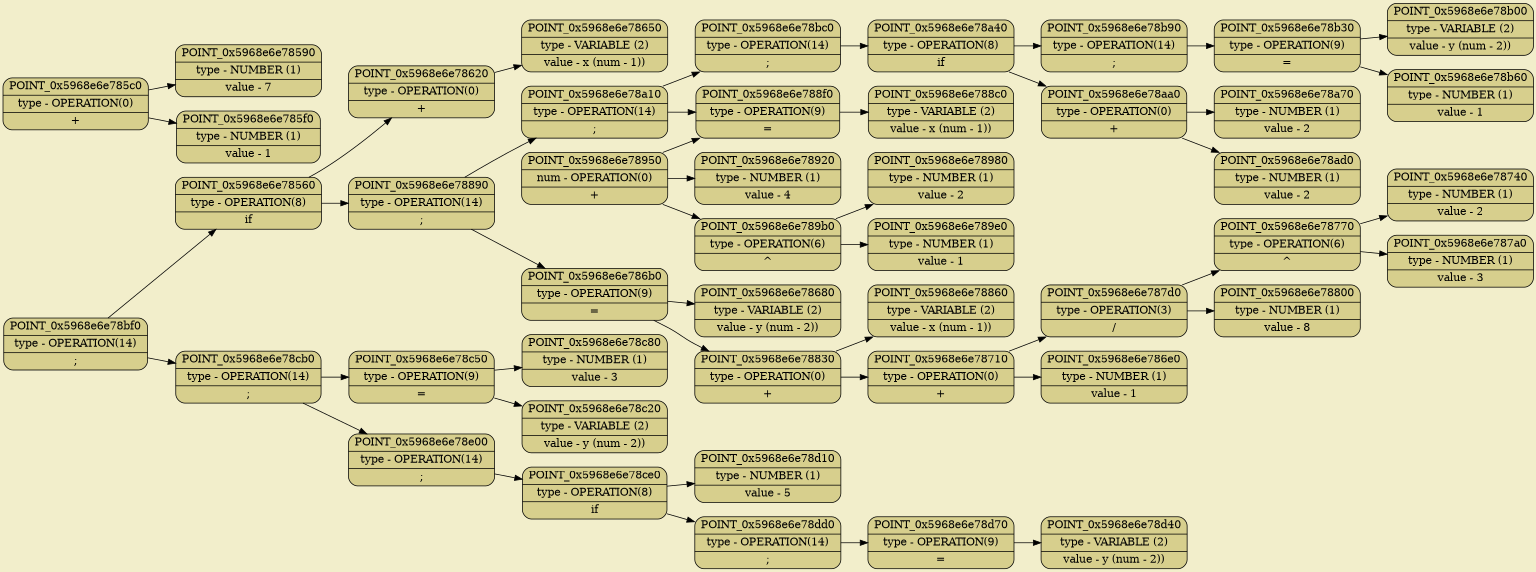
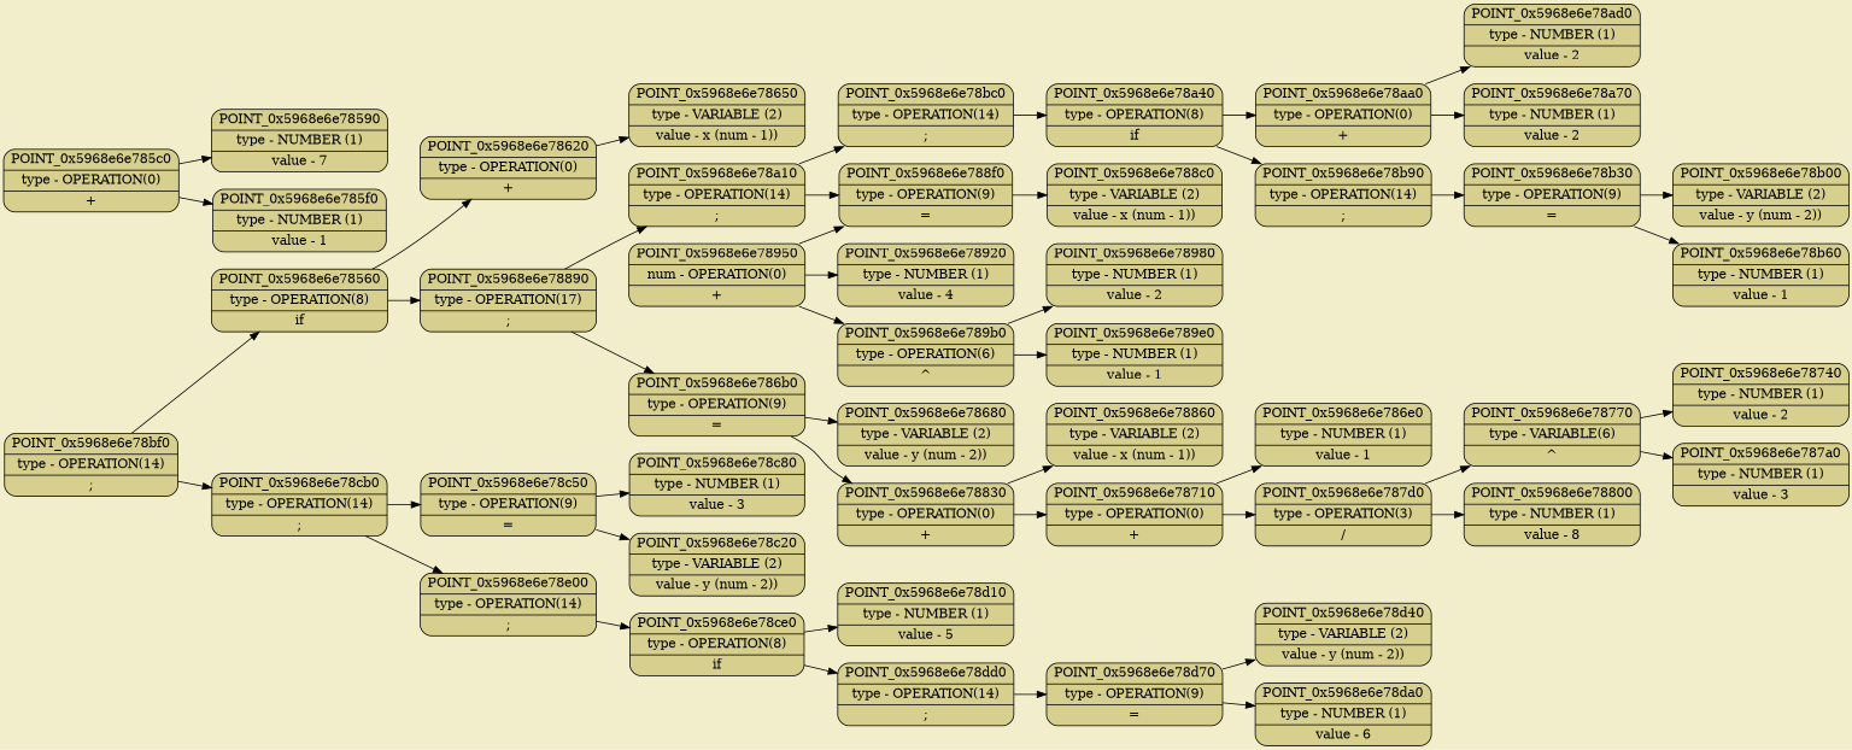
  digraph {
    bgcolor="#F2EECB"
    rankdir=LR
    node [fillcolor="#D7CF8D" shape=Mrecord style=filled]
    n1 [label="POINT_0x5968e6e78bf0 | type - OPERATION(14) | ;"]
    n2 [label="POINT_0x5968e6e78560 | type - OPERATION(8) | if"]
    n3 [label="POINT_0x5968e6e78cb0 | type - OPERATION(14) | ;"]
    n4 [label="POINT_0x5968e6e78620 | type - OPERATION(0) | +"]
-   n5 [label="POINT_0x5968e6e78890 | type - OPERATION(14) | ;"]
+   n5 [label="POINT_0x5968e6e78890 | type - OPERATION(17) | ;"]
    n6 [label="POINT_0x5968e6e78c50 | type - OPERATION(9) | ="]
    n7 [label="POINT_0x5968e6e78e00 | type - OPERATION(14) | ;"]
    n8 [label="POINT_0x5968e6e78650 | type - VARIABLE (2) | value - x (num - 1))"]
    n9 [label="POINT_0x5968e6e786b0 | type - OPERATION(9) | ="]
    n10 [label="POINT_0x5968e6e78a10 | type - OPERATION(14) | ;"]
    n11 [label="POINT_0x5968e6e785c0 | type - OPERATION(0) | +"]
    n12 [label="POINT_0x5968e6e78590 | type - NUMBER (1) | value - 7"]
    n13 [label="POINT_0x5968e6e785f0 | type - NUMBER (1) | value - 1"]
    n14 [label="POINT_0x5968e6e78680 | type - VARIABLE (2) | value - y (num - 2))"]
    n15 [label="POINT_0x5968e6e78830 | type - OPERATION(0) | +"]
    n16 [label="POINT_0x5968e6e788f0 | type - OPERATION(9) | ="]
    n17 [label="POINT_0x5968e6e78bc0 | type - OPERATION(14) | ;"]
    n18 [label="POINT_0x5968e6e78710 | type - OPERATION(0) | +"]
    n19 [label="POINT_0x5968e6e78860 | type - VARIABLE (2) | value - x (num - 1))"]
    n20 [label="POINT_0x5968e6e786e0 | type - NUMBER (1) | value - 1"]
    n21 [label="POINT_0x5968e6e787d0 | type - OPERATION(3) | /"]
-   n22 [label="POINT_0x5968e6e78770 | type - OPERATION(6) | ^"]
+   n22 [label="POINT_0x5968e6e78770 | type - VARIABLE(6) | ^"]
    n23 [label="POINT_0x5968e6e78800 | type - NUMBER (1) | value - 8"]
    n24 [label="POINT_0x5968e6e78740 | type - NUMBER (1) | value - 2"]
    n25 [label="POINT_0x5968e6e787a0 | type - NUMBER (1) | value - 3"]
    n26 [label="POINT_0x5968e6e788c0 | type - VARIABLE (2) | value - x (num - 1))"]
    n27 [label="POINT_0x5968e6e78a40 | type - OPERATION(8) | if"]
    n28 [label="POINT_0x5968e6e78950 | num - OPERATION(0) | +"]
    n29 [label="POINT_0x5968e6e78920 | type - NUMBER (1) | value - 4"]
    n30 [label="POINT_0x5968e6e789b0 | type - OPERATION(6) | ^"]
    n31 [label="POINT_0x5968e6e78980 | type - NUMBER (1) | value - 2"]
    n32 [label="POINT_0x5968e6e789e0 | type - NUMBER (1) | value - 1"]
    n33 [label="POINT_0x5968e6e78aa0 | type - OPERATION(0) | +"]
    n34 [label="POINT_0x5968e6e78b90 | type - OPERATION(14) | ;"]
    n35 [label="POINT_0x5968e6e78a70 | type - NUMBER (1) | value - 2"]
    n36 [label="POINT_0x5968e6e78ad0 | type - NUMBER (1) | value - 2"]
    n37 [label="POINT_0x5968e6e78b30 | type - OPERATION(9) | ="]
    n38 [label="POINT_0x5968e6e78b00 | type - VARIABLE (2) | value - y (num - 2))"]
    n39 [label="POINT_0x5968e6e78b60 | type - NUMBER (1) | value - 1"]
    n40 [label="POINT_0x5968e6e78c20 | type - VARIABLE (2) | value - y (num - 2))"]
    n41 [label="POINT_0x5968e6e78c80 | type - NUMBER (1) | value - 3"]
    n42 [label="POINT_0x5968e6e78ce0 | type - OPERATION(8) | if"]
    n43 [label="POINT_0x5968e6e78d10 | type - NUMBER (1) | value - 5"]
    n44 [label="POINT_0x5968e6e78dd0 | type - OPERATION(14) | ;"]
    n45 [label="POINT_0x5968e6e78d70 | type - OPERATION(9) | ="]
    n46 [label="POINT_0x5968e6e78d40 | type - VARIABLE (2) | value - y (num - 2))"]
+   n47 [label="POINT_0x5968e6e78da0 | type - NUMBER (1) | value - 6"]
    n1 -> n2
    n1 -> n3
    n2 -> n4
    n2 -> n5
    n3 -> n6
    n3 -> n7
    n4 -> n8
    n5 -> n9
    n5 -> n10
    n6 -> n40
    n6 -> n41
    n7 -> n42
    n9 -> n14
    n9 -> n15
    n10 -> n16
    n10 -> n17
    n11 -> n12
    n11 -> n13
    n15 -> n18
    n15 -> n19
    n16 -> n26
    n17 -> n27
    n18 -> n20
    n18 -> n21
    n21 -> n22
    n21 -> n23
    n22 -> n24
    n22 -> n25
    n27 -> n33
    n27 -> n34
    n28 -> n16
    n28 -> n29
    n28 -> n30
    n30 -> n31
    n30 -> n32
    n33 -> n35
    n33 -> n36
    n34 -> n37
    n37 -> n38
    n37 -> n39
    n42 -> n43
    n42 -> n44
    n44 -> n45
    n45 -> n46
+   n45 -> n47
  }
